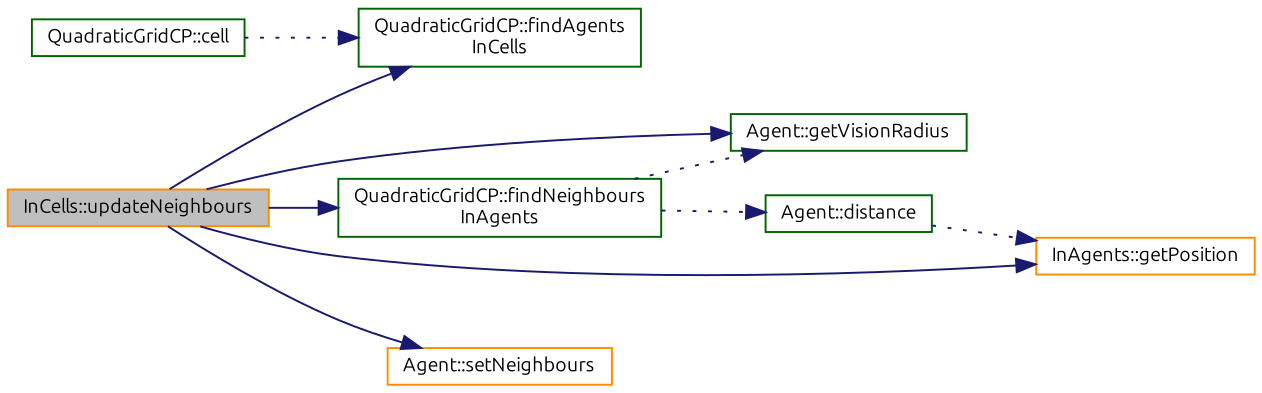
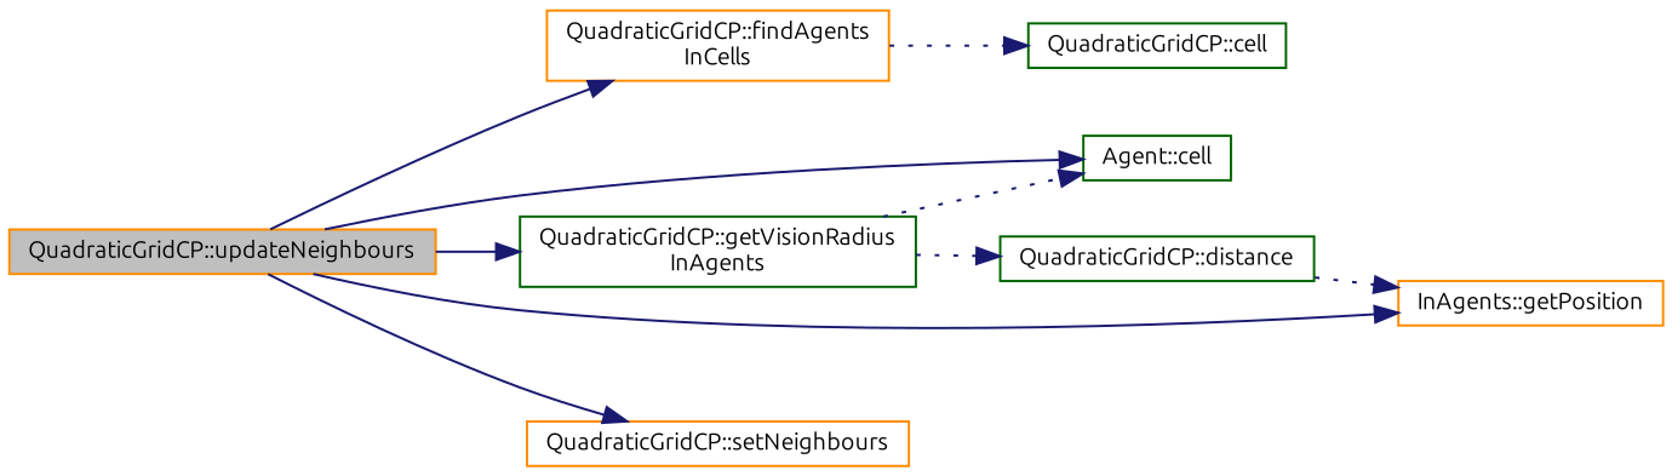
  digraph {
    fontname=Ubuntu
    rankdir=LR
    node [color=darkgreen fillcolor=white fontname=Ubuntu fontsize=10 shape=record style=filled]
    edge [color=midnightblue fontname=Ubuntu fontsize=10 labelfontname=FreeSans labelfontsize=10 style=solid]
-   n1 [color=darkorange fillcolor=grey75 fontcolor=black height=0.2 label="InCells::updateNeighbours" width=0.4]
-   n2 [height=0.2 label="QuadraticGridCP::findAgents\lInCells" width=0.4]
-   n3 [height=0.2 label="QuadraticGridCP::findNeighbours\lInAgents" width=0.4]
+   n1 [color=darkorange fillcolor=grey75 fontcolor=black height=0.2 label="QuadraticGridCP::updateNeighbours" width=0.4]
+   n2 [color=darkorange height=0.2 label="QuadraticGridCP::findAgents\lInCells" width=0.4]
+   n3 [height=0.2 label="QuadraticGridCP::getVisionRadius\lInAgents" width=0.4]
    n4 [color=darkorange height=0.2 label="InAgents::getPosition" width=0.4]
-   n5 [height=0.2 label="Agent::getVisionRadius" width=0.4]
-   n6 [color=darkorange height=0.2 label="Agent::setNeighbours" width=0.4]
+   n5 [height=0.2 label="Agent::cell" width=0.4]
+   n6 [color=darkorange height=0.2 label="QuadraticGridCP::setNeighbours" width=0.4]
    n7 [height=0.2 label="QuadraticGridCP::cell" width=0.4]
-   n8 [height=0.2 label="Agent::distance" width=0.4]
+   n8 [height=0.2 label="QuadraticGridCP::distance" width=0.4]
    n1 -> n2
    n1 -> n3
    n1 -> n4
    n1 -> n5
    n1 -> n6
-   n7 -> n2 [style=dotted]
+   n2 -> n7 [style=dotted]
    n3 -> n5 [style=dotted]
    n3 -> n8 [style=dotted]
    n8 -> n4 [style=dotted]
  }
